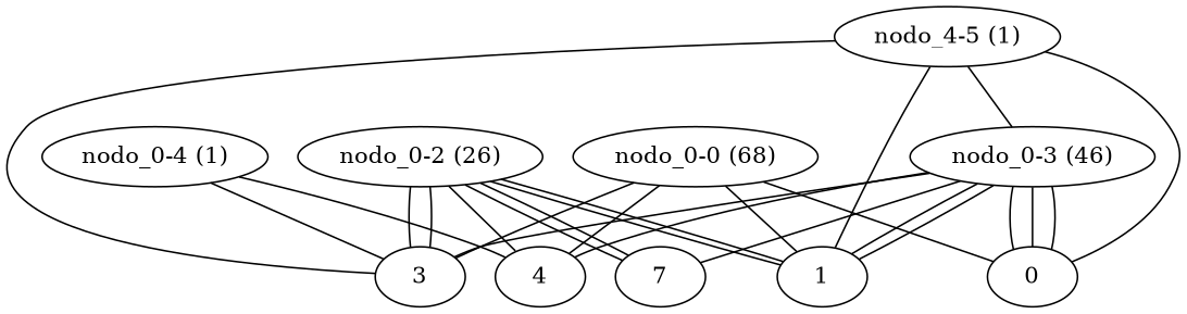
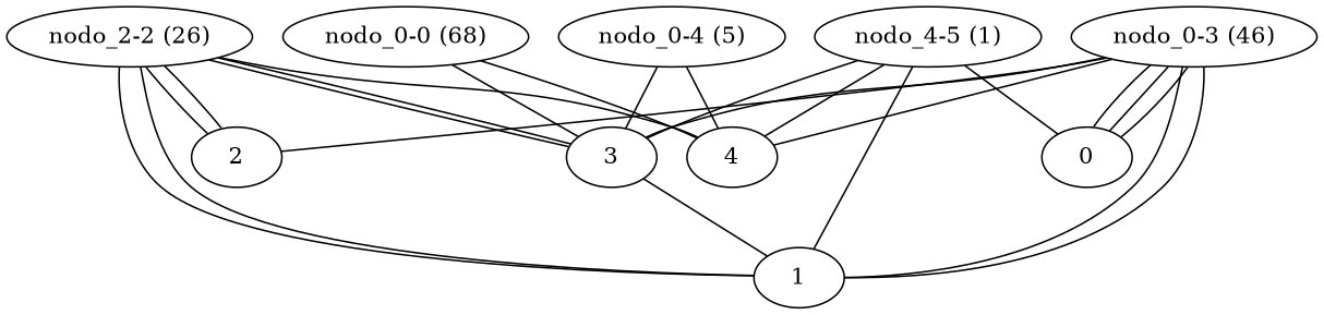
  graph {
-   n1 [label="nodo_0-2 (26)"]
-   2 [label=7]
+   n1 [label="nodo_2-2 (26)"]
+   2
    1
    3
    4
    n6 [label="nodo_0-3 (46)"]
    0
-   n8 [label="nodo_0-4 (1)"]
+   n8 [label="nodo_0-4 (5)"]
    n9 [label="nodo_4-5 (1)"]
    n10 [label="nodo_0-0 (68)"]
    n1 -- 2
    n1 -- 2
    n1 -- 1
    n1 -- 1
    n1 -- 3
    n1 -- 3
    n1 -- 4
    n6 -- 2
    n6 -- 1
    n6 -- 1
    n6 -- 3
    n6 -- 4
    n6 -- 0
    n6 -- 0
    n6 -- 0
    n8 -- 3
    n8 -- 4
    n9 -- 1
    n9 -- 3
-   n9 -- n6
+   n9 -- 4
    n9 -- 0
-   n10 -- 1
+   3 -- 1
    n10 -- 3
    n10 -- 4
-   n10 -- 0
  }
